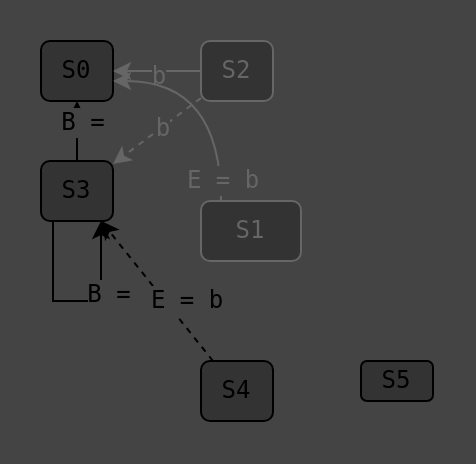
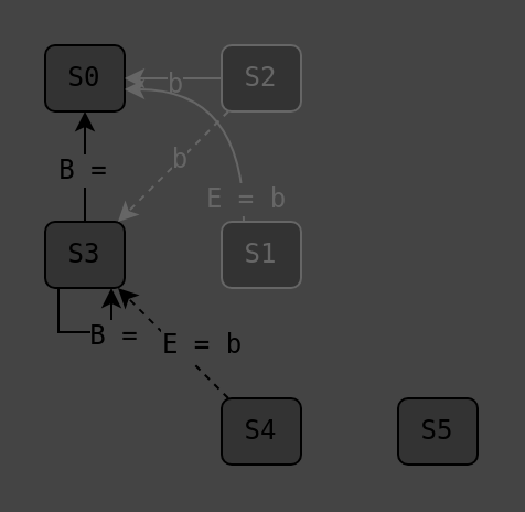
  <mxCell id="0" />
  <mxCell id="1" parent="0" />
  <mxCell id="2" value="&lt;div style=&quot;&quot;&gt;S0&lt;/div&gt;" style="rounded=1;whiteSpace=wrap;html=1;fontFamily=monospace;align=center;spacing=7;verticalAlign=middle;spacingTop=0;fillColor=#333333;" parent="1" vertex="1"><mxGeometry x="20" y="20" width="36" height="30" as="geometry" /></mxCell>
  <mxCell id="3" style="edgeStyle=orthogonalEdgeStyle;rounded=0;orthogonalLoop=1;jettySize=auto;html=1;fontFamily=monospace;fontSize=12;fontColor=default;labelBackgroundColor=#444444;resizable=0;" parent="1" source="5" target="2" edge="1"><mxGeometry relative="1" as="geometry" /></mxCell>
  <mxCell id="4" value="B =" style="edgeLabel;html=1;align=center;verticalAlign=middle;resizable=0;points=[];rounded=0;strokeColor=default;spacing=10;fontFamily=monospace;fontSize=12;fontColor=default;labelBackgroundColor=#444444;fillColor=default;gradientColor=none;" parent="3" vertex="1" connectable="0"><mxGeometry x="-0.136" y="2" relative="1" as="geometry"><mxPoint y="-2" as="offset" /></mxGeometry></mxCell>
- <mxCell id="5" value="&lt;div style=&quot;&quot;&gt;S3&lt;/div&gt;" style="rounded=1;whiteSpace=wrap;html=1;fontFamily=monospace;align=center;spacing=7;verticalAlign=middle;spacingTop=0;fillColor=#333333;strokeColor=default;fontSize=12;fontColor=default;" parent="1" vertex="1"><mxGeometry x="20" y="80" width="36" height="30" as="geometry" /></mxCell>
+ <mxCell id="5" value="&lt;div style=&quot;&quot;&gt;S3&lt;/div&gt;" style="rounded=1;whiteSpace=wrap;html=1;fontFamily=monospace;align=center;spacing=7;verticalAlign=middle;spacingTop=0;fillColor=#333333;strokeColor=default;fontSize=12;fontColor=default;" parent="1" vertex="1"><mxGeometry x="20" y="100" width="36" height="30" as="geometry" /></mxCell>
  <mxCell id="6" style="edgeStyle=orthogonalEdgeStyle;rounded=0;orthogonalLoop=1;jettySize=auto;html=1;elbow=horizontal;" parent="1" source="5" target="5" edge="1"><mxGeometry relative="1" as="geometry"><Array as="points"><mxPoint x="50" y="150" /></Array></mxGeometry></mxCell>
  <mxCell id="7" value="B =" style="edgeLabel;html=1;align=center;verticalAlign=middle;resizable=0;points=[];rounded=0;strokeColor=default;spacingTop=0;spacing=10;fontFamily=monospace;fontSize=12;fontColor=default;fillColor=default;labelBackgroundColor=#444444;gradientColor=none;" parent="6" vertex="1" connectable="0"><mxGeometry x="0.316" y="-1" relative="1" as="geometry"><mxPoint x="2" as="offset" /></mxGeometry></mxCell>
  <mxCell id="8" style="edgeStyle=orthogonalEdgeStyle;rounded=0;orthogonalLoop=1;jettySize=auto;html=1;fontFamily=monospace;fontSize=12;fontColor=#666666;labelBackgroundColor=#444444;resizable=0;strokeColor=#666666;" parent="1" source="10" target="2" edge="1"><mxGeometry relative="1" as="geometry" /></mxCell>
  <mxCell id="9" value="b" style="edgeLabel;html=1;align=center;verticalAlign=middle;resizable=0;points=[];rounded=0;strokeColor=default;spacing=10;fontFamily=monospace;fontSize=12;fontColor=#666666;labelBackgroundColor=#444444;fillColor=default;gradientColor=none;" parent="8" vertex="1" connectable="0"><mxGeometry x="-0.014" y="2" relative="1" as="geometry"><mxPoint as="offset" /></mxGeometry></mxCell>
  <mxCell id="10" value="&lt;div style=&quot;&quot;&gt;S2&lt;/div&gt;" style="rounded=1;whiteSpace=wrap;html=1;fontFamily=monospace;align=center;spacing=7;verticalAlign=middle;spacingTop=0;fillColor=#333333;strokeColor=#666666;fontColor=#666666;" parent="1" vertex="1"><mxGeometry x="100" y="20" width="36" height="30" as="geometry" /></mxCell>
- <mxCell id="11" value="&lt;div style=&quot;&quot;&gt;S1&lt;/div&gt;" style="rounded=1;whiteSpace=wrap;html=1;fontFamily=monospace;align=center;spacing=7;verticalAlign=middle;spacingTop=0;fillColor=#333333;fontColor=#666666;strokeColor=#666666;" parent="1" vertex="1"><mxGeometry x="100" y="100" width="50" height="30" as="geometry" /></mxCell>
+ <mxCell id="11" value="&lt;div style=&quot;&quot;&gt;S1&lt;/div&gt;" style="rounded=1;whiteSpace=wrap;html=1;fontFamily=monospace;align=center;spacing=7;verticalAlign=middle;spacingTop=0;fillColor=#333333;fontColor=#666666;strokeColor=#666666;" parent="1" vertex="1"><mxGeometry x="100" y="100" width="36" height="30" as="geometry" /></mxCell>
  <mxCell id="12" style="rounded=0;orthogonalLoop=1;jettySize=auto;html=1;fontFamily=monospace;fontSize=12;fontColor=#666666;labelBackgroundColor=#444444;resizable=0;strokeColor=#666666;dashed=1;" edge="1" parent="1" source="10" target="5"><mxGeometry relative="1" as="geometry"><mxPoint x="113" y="60" as="sourcePoint" /><mxPoint x="63" y="110" as="targetPoint" /></mxGeometry></mxCell>
  <mxCell id="13" value="b" style="edgeLabel;html=1;align=center;verticalAlign=middle;resizable=0;points=[];rounded=0;strokeColor=default;spacing=10;fontFamily=monospace;fontSize=12;fontColor=#666666;labelBackgroundColor=#444444;fillColor=default;gradientColor=none;" vertex="1" connectable="0" parent="12"><mxGeometry x="-0.374" y="-10" relative="1" as="geometry"><mxPoint y="13" as="offset" /></mxGeometry></mxCell>
  <mxCell id="14" style="rounded=0;orthogonalLoop=1;jettySize=auto;html=1;fontFamily=monospace;fontSize=12;fontColor=default;labelBackgroundColor=#444444;resizable=0;dashed=1;" edge="1" parent="1" source="16" target="5"><mxGeometry relative="1" as="geometry" /></mxCell>
  <mxCell id="15" value="E = b" style="edgeLabel;html=1;align=center;verticalAlign=middle;resizable=0;points=[];rounded=0;strokeColor=default;spacing=10;fontFamily=monospace;fontSize=12;fontColor=default;labelBackgroundColor=#444444;fillColor=default;gradientColor=none;" vertex="1" connectable="0" parent="14"><mxGeometry x="-0.412" y="-3" relative="1" as="geometry"><mxPoint y="-8" as="offset" /></mxGeometry></mxCell>
  <mxCell id="16" value="&lt;div style=&quot;&quot;&gt;S4&lt;/div&gt;" style="rounded=1;whiteSpace=wrap;html=1;fontFamily=monospace;align=center;spacing=7;verticalAlign=middle;spacingTop=0;fillColor=#333333;" vertex="1" parent="1"><mxGeometry x="100" y="180" width="36" height="30" as="geometry" /></mxCell>
  <mxCell id="17" style="edgeStyle=orthogonalEdgeStyle;rounded=0;orthogonalLoop=1;jettySize=auto;html=1;fontFamily=monospace;fontSize=12;fontColor=#666666;labelBackgroundColor=#444444;resizable=0;curved=1;strokeColor=#666666;" parent="1" source="11" target="2" edge="1"><mxGeometry relative="1" as="geometry"><Array as="points"><mxPoint x="110" y="40" /></Array></mxGeometry></mxCell>
  <mxCell id="18" value="E = b" style="edgeLabel;html=1;align=center;verticalAlign=middle;resizable=0;points=[];rounded=0;strokeColor=default;spacing=10;fontFamily=monospace;fontSize=12;fontColor=#666666;labelBackgroundColor=#444444;fillColor=default;gradientColor=none;" parent="17" vertex="1" connectable="0"><mxGeometry x="-0.774" y="-1" relative="1" as="geometry"><mxPoint x="-1" y="2" as="offset" /></mxGeometry></mxCell>
- <mxCell id="19" value="&lt;div style=&quot;&quot;&gt;S5&lt;/div&gt;" style="rounded=1;whiteSpace=wrap;html=1;fontFamily=monospace;align=center;spacing=7;verticalAlign=middle;spacingTop=0;fillColor=#333333;" vertex="1" parent="1"><mxGeometry x="180" y="180" width="36" height="20" as="geometry" /></mxCell>
+ <mxCell id="19" value="&lt;div style=&quot;&quot;&gt;S5&lt;/div&gt;" style="rounded=1;whiteSpace=wrap;html=1;fontFamily=monospace;align=center;spacing=7;verticalAlign=middle;spacingTop=0;fillColor=#333333;" vertex="1" parent="1"><mxGeometry x="180" y="180" width="36" height="30" as="geometry" /></mxCell>
